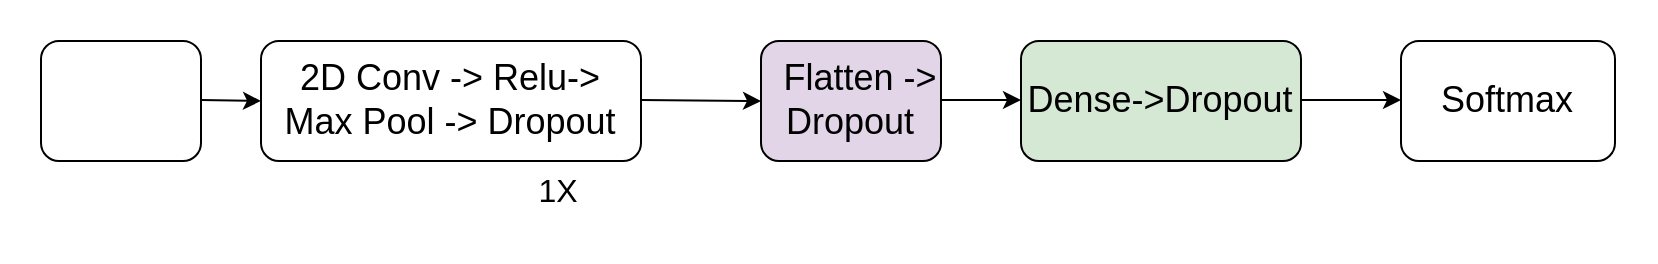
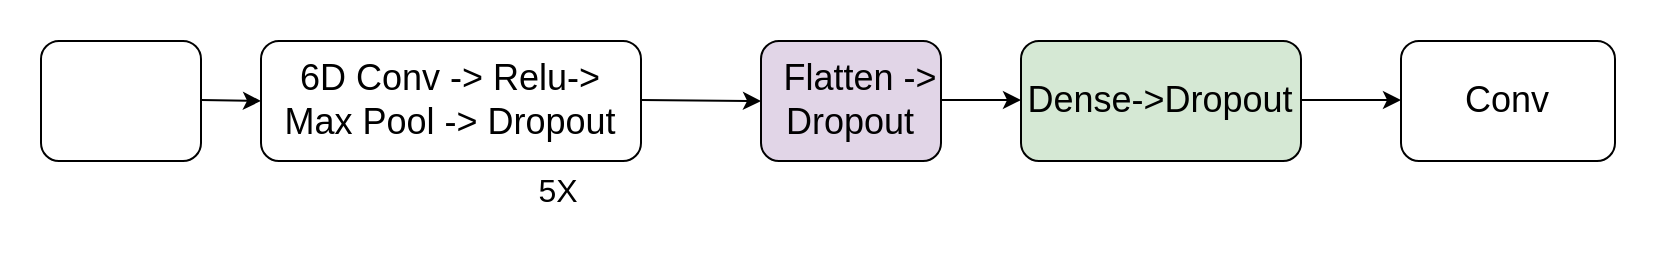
  <mxCell id="0" />
  <mxCell id="1" parent="0" />
  <mxCell id="2" value="" style="rounded=1;whiteSpace=wrap;html=1;" vertex="1" parent="1"><mxGeometry x="20" y="20" width="80" height="60" as="geometry" /></mxCell>
  <mxCell id="3" value="" style="rounded=1;whiteSpace=wrap;html=1;" vertex="1" parent="1"><mxGeometry x="180" y="20" width="80" height="60" as="geometry" /></mxCell>
  <mxCell id="4" value="" style="rounded=1;whiteSpace=wrap;html=1;" vertex="1" parent="1"><mxGeometry x="130" y="20" width="190" height="60" as="geometry" /></mxCell>
  <mxCell id="5" value="&lt;font style=&quot;font-size: 18px&quot;&gt;&amp;nbsp; Flatten -&amp;gt; Dropout&lt;/font&gt;" style="rounded=1;whiteSpace=wrap;html=1;fillColor=#e1d5e7;" vertex="1" parent="1"><mxGeometry x="380" y="20" width="90" height="60" as="geometry" /></mxCell>
  <mxCell id="6" value="" style="endArrow=classic;html=1;" edge="1" parent="1"><mxGeometry width="50" height="50" relative="1" as="geometry"><mxPoint x="100" y="49.5" as="sourcePoint" /><mxPoint x="130" y="50" as="targetPoint" /></mxGeometry></mxCell>
- <mxCell id="7" value="&lt;font style=&quot;font-size: 18px&quot;&gt;2D Conv -&amp;gt; Relu-&amp;gt; Max Pool -&amp;gt; Dropout&lt;/font&gt;" style="text;html=1;strokeColor=none;fillColor=none;align=center;verticalAlign=middle;whiteSpace=wrap;rounded=0;" vertex="1" parent="1"><mxGeometry x="140" y="35" width="170" height="30" as="geometry" /></mxCell>
- <mxCell id="8" value="&lt;font style=&quot;font-size: 16px&quot;&gt;1X&lt;/font&gt;" style="text;html=1;strokeColor=none;fillColor=none;align=center;verticalAlign=middle;whiteSpace=wrap;rounded=0;" vertex="1" parent="1"><mxGeometry x="248" y="80" width="62" height="30" as="geometry" /></mxCell>
+ <mxCell id="7" value="&lt;font style=&quot;font-size: 18px&quot;&gt;6D Conv -&amp;gt; Relu-&amp;gt; Max Pool -&amp;gt; Dropout&lt;/font&gt;" style="text;html=1;strokeColor=none;fillColor=none;align=center;verticalAlign=middle;whiteSpace=wrap;rounded=0;" vertex="1" parent="1"><mxGeometry x="140" y="35" width="170" height="30" as="geometry" /></mxCell>
+ <mxCell id="8" value="&lt;font style=&quot;font-size: 16px&quot;&gt;5X&lt;/font&gt;" style="text;html=1;strokeColor=none;fillColor=none;align=center;verticalAlign=middle;whiteSpace=wrap;rounded=0;" vertex="1" parent="1"><mxGeometry x="248" y="80" width="62" height="30" as="geometry" /></mxCell>
  <mxCell id="9" value="&lt;br&gt;" style="text;html=1;align=center;verticalAlign=middle;resizable=0;points=[];autosize=1;" vertex="1" parent="8"><mxGeometry x="32" y="10" width="20" height="20" as="geometry" /></mxCell>
  <mxCell id="10" value="&lt;font style=&quot;font-size: 18px&quot;&gt;Dense-&amp;gt;Dropout&lt;/font&gt;" style="rounded=1;whiteSpace=wrap;html=1;fillColor=#d5e8d4;" vertex="1" parent="1"><mxGeometry x="510" y="20" width="140" height="60" as="geometry" /></mxCell>
  <mxCell id="11" value="" style="endArrow=classic;html=1;" edge="1" parent="1"><mxGeometry width="50" height="50" relative="1" as="geometry"><mxPoint x="470" y="49.5" as="sourcePoint" /><mxPoint x="510" y="49.5" as="targetPoint" /></mxGeometry></mxCell>
- <mxCell id="12" value="&lt;font style=&quot;font-size: 18px&quot;&gt;Softmax&lt;/font&gt;" style="rounded=1;whiteSpace=wrap;html=1;" vertex="1" parent="1"><mxGeometry x="700" y="20" width="107" height="60" as="geometry" /></mxCell>
+ <mxCell id="12" value="&lt;font style=&quot;font-size: 18px&quot;&gt;Conv&lt;/font&gt;" style="rounded=1;whiteSpace=wrap;html=1;" vertex="1" parent="1"><mxGeometry x="700" y="20" width="107" height="60" as="geometry" /></mxCell>
  <mxCell id="13" value="" style="endArrow=classic;html=1;" edge="1" parent="1"><mxGeometry width="50" height="50" relative="1" as="geometry"><mxPoint x="320" y="49.5" as="sourcePoint" /><mxPoint x="380" y="50" as="targetPoint" /></mxGeometry></mxCell>
  <mxCell id="14" value="" style="endArrow=classic;html=1;" edge="1" parent="1"><mxGeometry width="50" height="50" relative="1" as="geometry"><mxPoint x="650" y="49.5" as="sourcePoint" /><mxPoint x="700" y="49.5" as="targetPoint" /></mxGeometry></mxCell>
